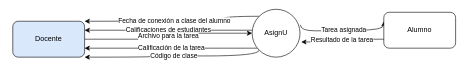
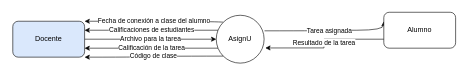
  <mxCell id="0" />
  <mxCell id="1" parent="0" />
  <mxCell id="2" value="Tarea asignada" style="edgeStyle=orthogonalEdgeStyle;rounded=0;orthogonalLoop=1;jettySize=auto;html=1;exitX=1.008;exitY=0.325;exitDx=0;exitDy=0;entryX=0;entryY=0.25;entryDx=0;entryDy=0;curved=1;exitPerimeter=0;" parent="1" source="7" target="10" edge="1"><mxGeometry relative="1" as="geometry"><Array as="points"><mxPoint x="550" y="51" /><mxPoint x="550" y="50" /></Array></mxGeometry></mxCell>
  <mxCell id="3" value="Calificación de la tarea" style="edgeStyle=orthogonalEdgeStyle;rounded=0;orthogonalLoop=1;jettySize=auto;html=1;entryX=1;entryY=0.75;entryDx=0;entryDy=0;" parent="1" source="7" target="9" edge="1"><mxGeometry relative="1" as="geometry"><Array as="points"><mxPoint x="300" y="80" /><mxPoint x="300" y="80" /></Array></mxGeometry></mxCell>
  <mxCell id="4" value="Calificaciones de estudiantes" style="edgeStyle=orthogonalEdgeStyle;rounded=0;orthogonalLoop=1;jettySize=auto;html=1;entryX=1;entryY=0.25;entryDx=0;entryDy=0;" parent="1" source="7" target="9" edge="1"><mxGeometry relative="1" as="geometry"><Array as="points"><mxPoint x="300" y="50" /><mxPoint x="300" y="50" /></Array></mxGeometry></mxCell>
  <mxCell id="5" value="Fecha de conexión a clase del alumno" style="edgeStyle=orthogonalEdgeStyle;rounded=0;orthogonalLoop=1;jettySize=auto;html=1;exitX=0;exitY=0;exitDx=0;exitDy=0;entryX=1;entryY=0;entryDx=0;entryDy=0;curved=1;" parent="1" source="7" target="9" edge="1"><mxGeometry x="0.002" relative="1" as="geometry"><Array as="points"><mxPoint x="372" y="35" /></Array><mxPoint as="offset" /></mxGeometry></mxCell>
  <mxCell id="6" value="Código de clase" style="edgeStyle=orthogonalEdgeStyle;rounded=0;orthogonalLoop=1;jettySize=auto;html=1;exitX=0;exitY=1;exitDx=0;exitDy=0;entryX=1;entryY=1;entryDx=0;entryDy=0;curved=1;" parent="1" source="7" target="9" edge="1"><mxGeometry relative="1" as="geometry"><Array as="points"><mxPoint x="250" y="93" /><mxPoint x="250" y="95" /></Array></mxGeometry></mxCell>
- <mxCell id="7" value="AsignU" style="ellipse;whiteSpace=wrap;html=1;aspect=fixed;" parent="1" vertex="1"><mxGeometry x="420" y="15" width="80" height="80" as="geometry" /></mxCell>
+ <mxCell id="7" value="AsignU" style="ellipse;whiteSpace=wrap;html=1;aspect=fixed;" parent="1" vertex="1"><mxGeometry x="360" y="25" width="80" height="80" as="geometry" /></mxCell>
  <mxCell id="8" value="Archivo para la tarea" style="edgeStyle=orthogonalEdgeStyle;rounded=0;orthogonalLoop=1;jettySize=auto;html=1;exitX=1;exitY=0.5;exitDx=0;exitDy=0;entryX=0;entryY=0.5;entryDx=0;entryDy=0;" parent="1" source="9" target="7" edge="1"><mxGeometry relative="1" as="geometry"><mxPoint as="offset" /></mxGeometry></mxCell>
  <mxCell id="9" value="Docente" style="rounded=1;whiteSpace=wrap;html=1;fillColor=#dae8fc;" parent="1" vertex="1"><mxGeometry x="20" y="35" width="120" height="60" as="geometry" /></mxCell>
  <mxCell id="10" value="Alumno" style="rounded=1;whiteSpace=wrap;html=1;" parent="1" vertex="1"><mxGeometry x="640" y="20" width="120" height="60" as="geometry" /></mxCell>
  <mxCell id="11" value="Resultado de la tarea" style="edgeStyle=orthogonalEdgeStyle;rounded=0;orthogonalLoop=1;jettySize=auto;html=1;exitX=0;exitY=0.75;exitDx=0;exitDy=0;entryX=1.025;entryY=0.683;entryDx=0;entryDy=0;entryPerimeter=0;" parent="1" source="10" target="7" edge="1"><mxGeometry relative="1" as="geometry" /></mxCell>
